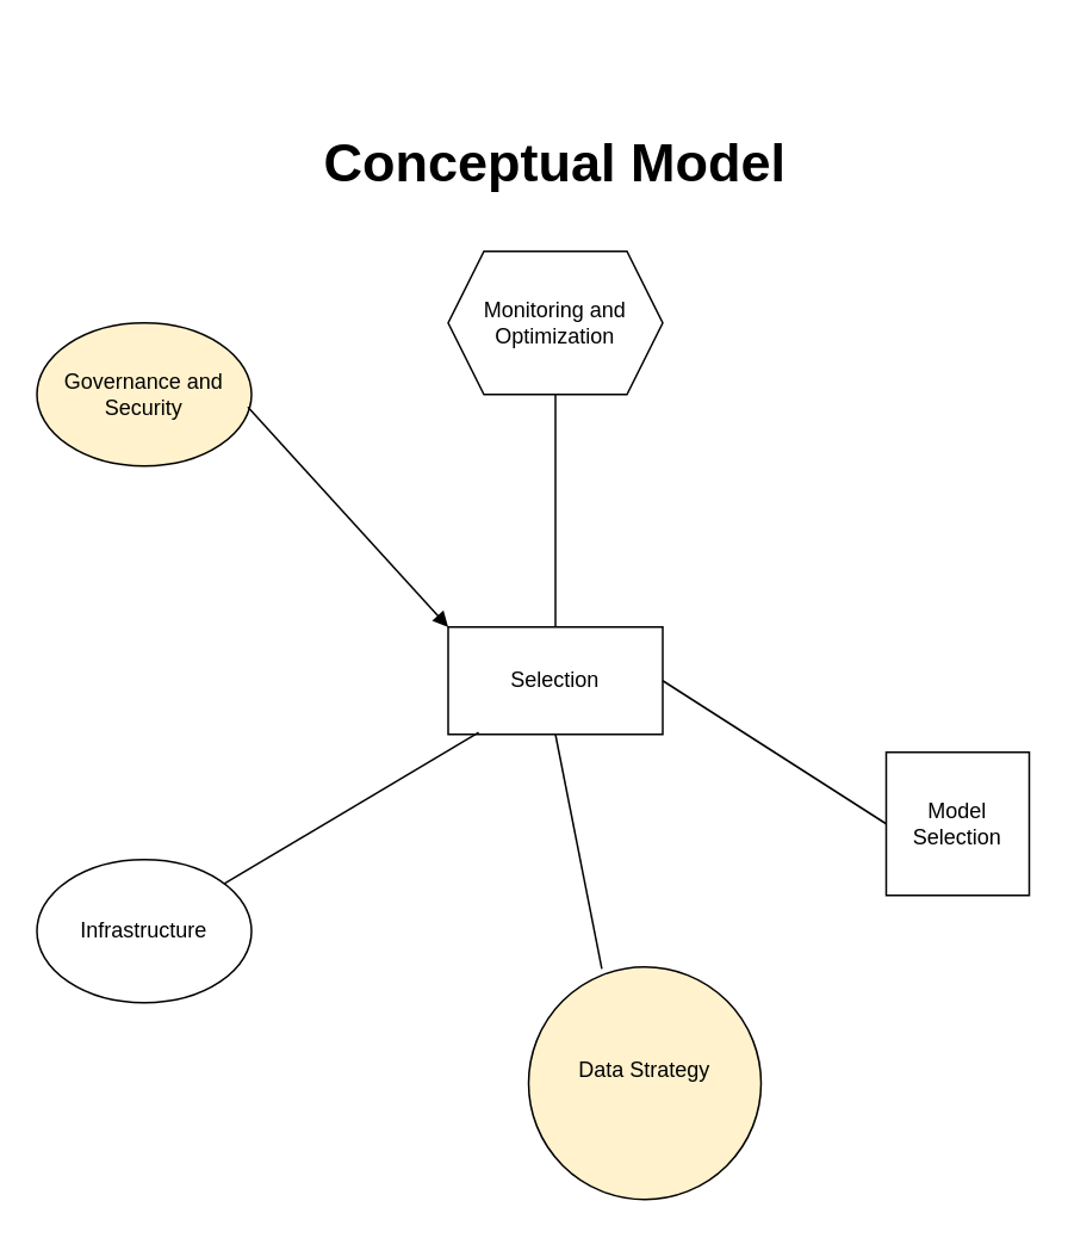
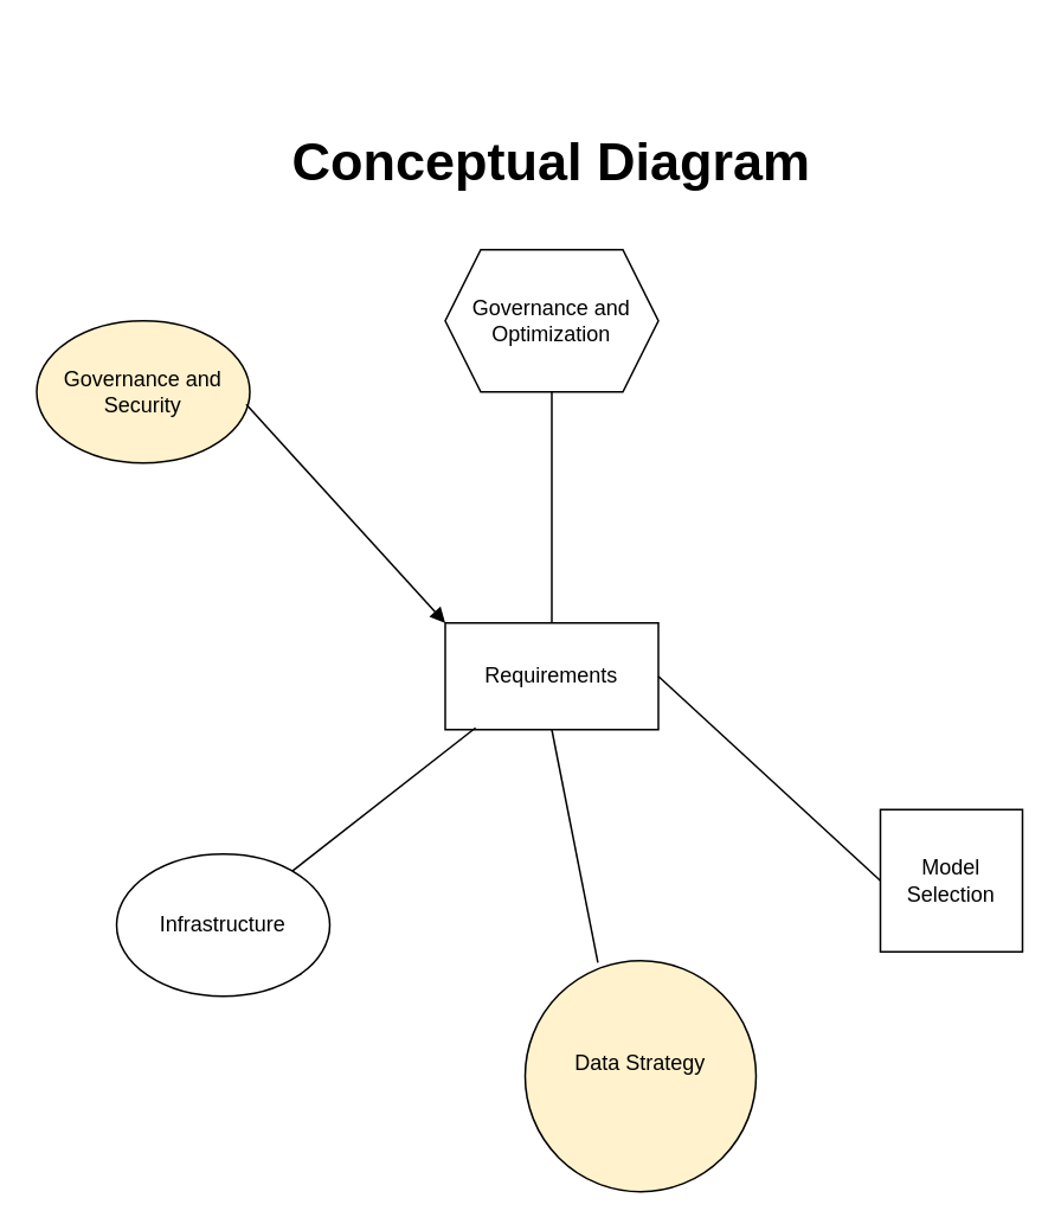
  <mxCell id="0" />
  <mxCell id="1" parent="0" />
- <mxCell id="2" value="Selection" style="rounded=0;whiteSpace=wrap;html=1;" parent="1" vertex="1"><mxGeometry x="250" y="350" width="120" height="60" as="geometry" /></mxCell>
+ <mxCell id="2" value="Requirements" style="rounded=0;whiteSpace=wrap;html=1;" parent="1" vertex="1"><mxGeometry x="250" y="350" width="120" height="60" as="geometry" /></mxCell>
  <mxCell id="3" value="Data Strategy&lt;div&gt;&lt;br&gt;&lt;/div&gt;" style="ellipse;whiteSpace=wrap;html=1;aspect=fixed;fillColor=#fff2cc;" parent="1" vertex="1"><mxGeometry x="295" y="540" width="130" height="130" as="geometry" /></mxCell>
- <mxCell id="4" value="Conceptual Model" style="text;html=1;align=center;verticalAlign=middle;whiteSpace=wrap;rounded=0;fontStyle=1;fontSize=30;" parent="1" vertex="1"><mxGeometry x="140" y="20" width="340" height="140" as="geometry" /></mxCell>
+ <mxCell id="4" value="Conceptual Diagram" style="text;html=1;align=center;verticalAlign=middle;whiteSpace=wrap;rounded=0;fontStyle=1;fontSize=30;" parent="1" vertex="1"><mxGeometry x="140" y="20" width="340" height="140" as="geometry" /></mxCell>
  <mxCell id="5" value="" style="endArrow=none;html=1;rounded=0;entryX=0.5;entryY=1;entryDx=0;entryDy=0;exitX=0.315;exitY=0.008;exitDx=0;exitDy=0;exitPerimeter=0;" parent="1" source="3" target="2" edge="1"><mxGeometry width="50" height="50" relative="1" as="geometry"><mxPoint x="285" y="410" as="sourcePoint" /><mxPoint x="335" y="360" as="targetPoint" /></mxGeometry></mxCell>
- <mxCell id="6" value="Model Selection" style="whiteSpace=wrap;html=1;aspect=fixed;" parent="1" vertex="1"><mxGeometry x="495" y="420" width="80" height="80" as="geometry" /></mxCell>
+ <mxCell id="6" value="Model Selection" style="whiteSpace=wrap;html=1;aspect=fixed;" parent="1" vertex="1"><mxGeometry x="495" y="455" width="80" height="80" as="geometry" /></mxCell>
  <mxCell id="7" value="" style="endArrow=none;html=1;rounded=0;entryX=0;entryY=0.5;entryDx=0;entryDy=0;exitX=1;exitY=0.5;exitDx=0;exitDy=0;" parent="1" source="2" target="6" edge="1"><mxGeometry width="50" height="50" relative="1" as="geometry"><mxPoint x="285" y="410" as="sourcePoint" /><mxPoint x="335" y="360" as="targetPoint" /></mxGeometry></mxCell>
- <mxCell id="8" value="Infrastructure" style="ellipse;whiteSpace=wrap;html=1;" vertex="1" parent="1"><mxGeometry x="20" y="480" width="120" height="80" as="geometry" /></mxCell>
+ <mxCell id="8" value="Infrastructure" style="ellipse;whiteSpace=wrap;html=1;" vertex="1" parent="1"><mxGeometry x="65" y="480" width="120" height="80" as="geometry" /></mxCell>
  <mxCell id="9" value="" style="endArrow=none;html=1;rounded=0;entryX=0.142;entryY=0.983;entryDx=0;entryDy=0;entryPerimeter=0;" edge="1" parent="1" source="8" target="2"><mxGeometry width="50" height="50" relative="1" as="geometry"><mxPoint x="285" y="420" as="sourcePoint" /><mxPoint x="265" y="420" as="targetPoint" /></mxGeometry></mxCell>
  <mxCell id="10" value="Governance and Security" style="ellipse;whiteSpace=wrap;html=1;fillColor=#fff2cc;" vertex="1" parent="1"><mxGeometry x="20" y="180" width="120" height="80" as="geometry" /></mxCell>
  <mxCell id="11" value="" style="endArrow=block;html=1;rounded=0;exitX=0.983;exitY=0.588;exitDx=0;exitDy=0;exitPerimeter=0;entryX=0;entryY=0;entryDx=0;entryDy=0;" edge="1" parent="1" source="10" target="2"><mxGeometry width="50" height="50" relative="1" as="geometry"><mxPoint x="285" y="420" as="sourcePoint" /><mxPoint x="255" y="349" as="targetPoint" /><Array as="points" /></mxGeometry></mxCell>
- <mxCell id="12" value="Monitoring and Optimization" style="shape=hexagon;perimeter=hexagonPerimeter2;whiteSpace=wrap;html=1;fixedSize=1;" vertex="1" parent="1"><mxGeometry x="250" y="140" width="120" height="80" as="geometry" /></mxCell>
+ <mxCell id="12" value="Governance and Optimization" style="shape=hexagon;perimeter=hexagonPerimeter2;whiteSpace=wrap;html=1;fixedSize=1;" vertex="1" parent="1"><mxGeometry x="250" y="140" width="120" height="80" as="geometry" /></mxCell>
  <mxCell id="13" value="" style="endArrow=none;html=1;rounded=0;entryX=0.5;entryY=1;entryDx=0;entryDy=0;exitX=0.5;exitY=0;exitDx=0;exitDy=0;" edge="1" parent="1" source="2" target="12"><mxGeometry width="50" height="50" relative="1" as="geometry"><mxPoint x="285" y="420" as="sourcePoint" /><mxPoint x="335" y="370" as="targetPoint" /></mxGeometry></mxCell>
